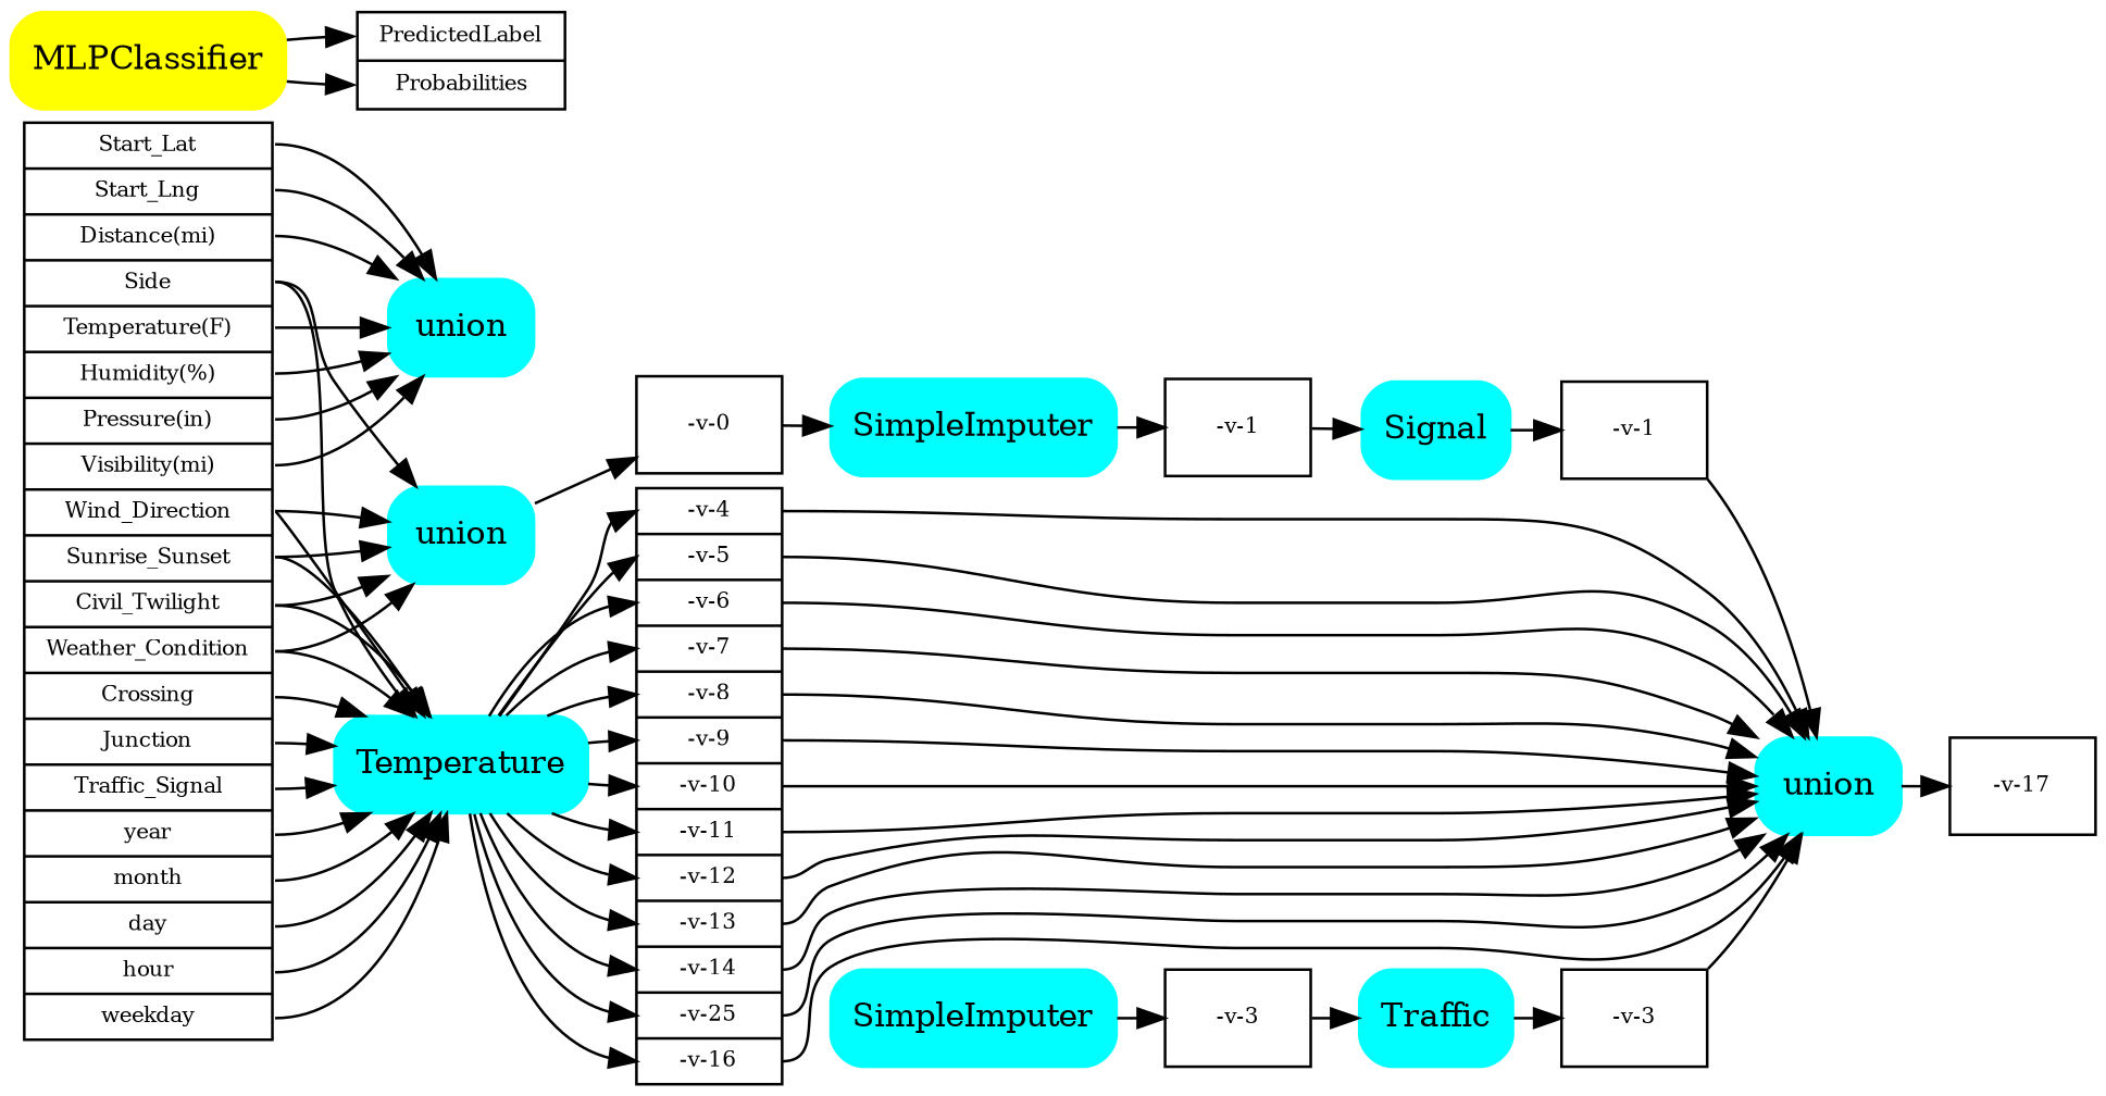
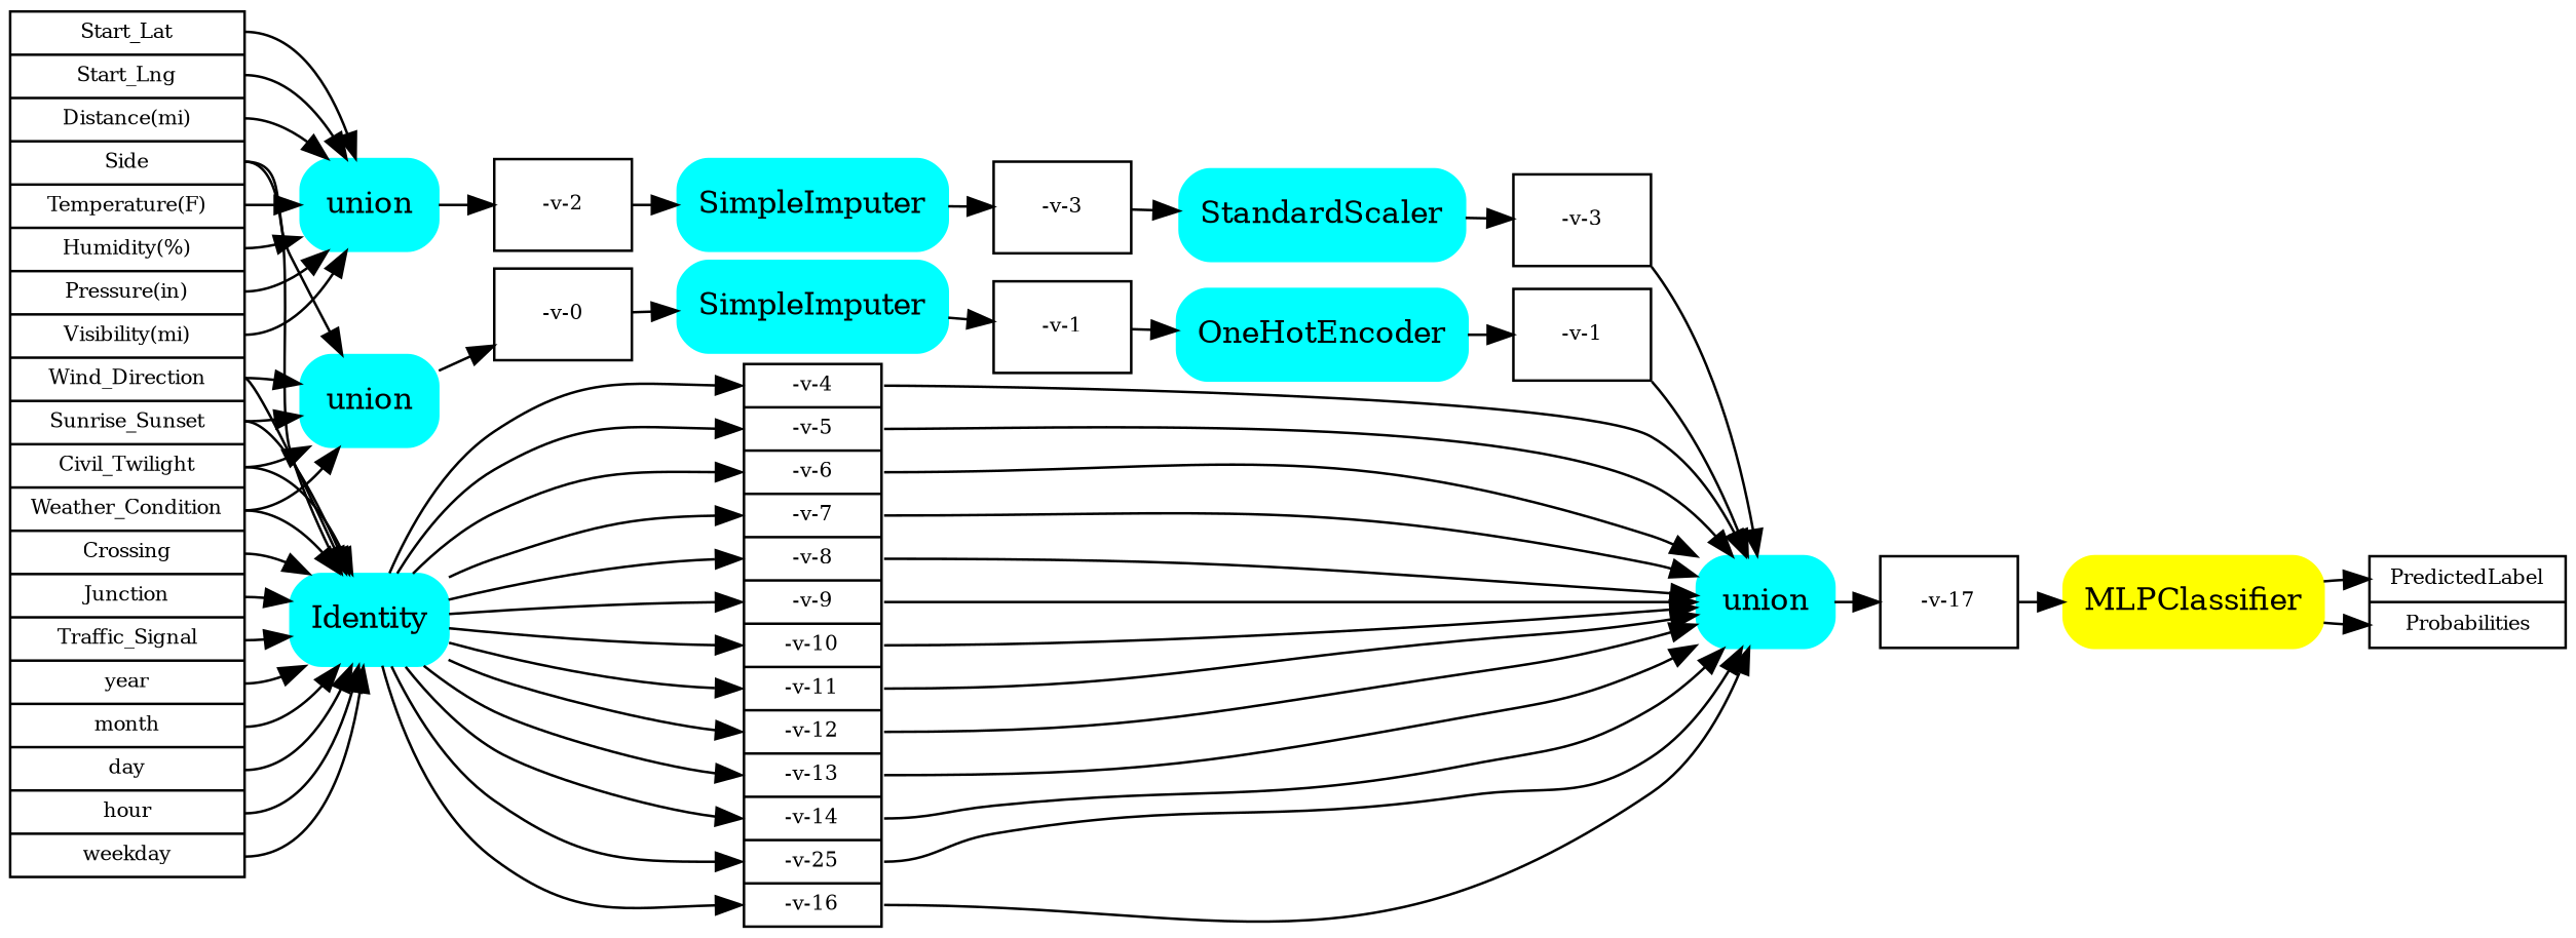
  digraph {
    nodesep=0.05
    rankdir=LR
    ranksep=0.25
    node [fontsize=8 shape=record]
    n1 [label="<f0> Start_Lat|<f1> Start_Lng|<f2> Distance(mi)|<f3> Side|<f4> Temperature(F)|<f5> Humidity(%)|<f6> Pressure(in)|<f7> Visibility(mi)|<f8> Wind_Direction|<f9> Sunrise_Sunset|<f10> Civil_Twilight|<f11> Weather_Condition|<f12> Crossing|<f13> Junction|<f14> Traffic_Signal|<f15> year|<f16> month|<f17> day|<f18> hour|<f19> weekday"]
    n2 [color=cyan fontsize=12 label=union shape=box style="filled,rounded"]
    n3 [color=cyan fontsize=12 label=union shape=box style="filled,rounded"]
-   n4 [color=cyan fontsize=12 label=Temperature shape=box style="filled,rounded"]
+   n4 [color=cyan fontsize=12 label=Identity shape=box style="filled,rounded"]
    n5 [label="<f0> -v-0"]
+   n6 [label="<f0> -v-2"]
    n7 [label="<f0> -v-4|<f1> -v-5|<f2> -v-6|<f3> -v-7|<f4> -v-8|<f5> -v-9|<f6> -v-10|<f7> -v-11|<f8> -v-12|<f9> -v-13|<f10> -v-14|<f11> -v-25|<f12> -v-16"]
    n8 [color=cyan fontsize=12 label=SimpleImputer shape=box style="filled,rounded"]
    n9 [label="<f0> -v-1"]
-   n10 [color=cyan fontsize=12 label=Signal shape=box style="filled,rounded"]
+   n10 [color=cyan fontsize=12 label=OneHotEncoder shape=box style="filled,rounded"]
    n11 [label="<f0> -v-1"]
    n12 [color=cyan fontsize=12 label=union shape=box style="filled,rounded"]
    n13 [label="<f0> -v-17"]
    n14 [color=cyan fontsize=12 label=SimpleImputer shape=box style="filled,rounded"]
    n15 [label="<f0> -v-3"]
-   n16 [color=cyan fontsize=12 label=Traffic shape=box style="filled,rounded"]
+   n16 [color=cyan fontsize=12 label=StandardScaler shape=box style="filled,rounded"]
    n17 [label="<f0> -v-3"]
    n18 [color=yellow fontsize=12 label=MLPClassifier shape=box style="filled,rounded"]
    n19 [label="<f0> PredictedLabel|<f1> Probabilities"]
    n1 -> n2 [tailport=f3]
    n1 -> n2 [tailport=f8]
    n1 -> n2 [tailport=f9]
    n1 -> n2 [tailport=f10]
    n1 -> n2 [tailport=f11]
    n1 -> n3 [tailport=f0]
    n1 -> n3 [tailport=f1]
    n1 -> n3 [tailport=f2]
    n1 -> n3 [tailport=f4]
    n1 -> n3 [tailport=f5]
    n1 -> n3 [tailport=f6]
    n1 -> n3 [tailport=f7]
    n1 -> n4 [tailport=f3]
    n1 -> n4 [tailport=f8]
    n1 -> n4 [tailport=f9]
    n1 -> n4 [tailport=f10]
    n1 -> n4 [tailport=f11]
    n1 -> n4 [tailport=f12]
    n1 -> n4 [tailport=f13]
    n1 -> n4 [tailport=f14]
    n1 -> n4 [tailport=f15]
    n1 -> n4 [tailport=f16]
    n1 -> n4 [tailport=f17]
    n1 -> n4 [tailport=f18]
    n1 -> n4 [tailport=f19]
    n2 -> n5 [headport=f0]
+   n3 -> n6 [headport=f0]
    n4 -> n7 [headport=f0]
    n4 -> n7 [headport=f1]
    n4 -> n7 [headport=f2]
    n4 -> n7 [headport=f3]
    n4 -> n7 [headport=f4]
    n4 -> n7 [headport=f5]
    n4 -> n7 [headport=f6]
    n4 -> n7 [headport=f7]
    n4 -> n7 [headport=f8]
    n4 -> n7 [headport=f9]
    n4 -> n7 [headport=f10]
    n4 -> n7 [headport=f11]
    n4 -> n7 [headport=f12]
    n5 -> n8 [tailport=f0]
+   n6 -> n14 [tailport=f0]
    n7 -> n12 [tailport=f0]
    n7 -> n12 [tailport=f1]
    n7 -> n12 [tailport=f2]
    n7 -> n12 [tailport=f3]
    n7 -> n12 [tailport=f4]
    n7 -> n12 [tailport=f5]
    n7 -> n12 [tailport=f6]
    n7 -> n12 [tailport=f7]
    n7 -> n12 [tailport=f8]
    n7 -> n12 [tailport=f9]
    n7 -> n12 [tailport=f10]
    n7 -> n12 [tailport=f11]
    n7 -> n12 [tailport=f12]
    n8 -> n9 [headport=f0]
    n9 -> n10 [tailport=f0]
    n10 -> n11 [headport=f0]
    n11 -> n12 [tailport=f0]
    n12 -> n13 [headport=f0]
+   n13 -> n18 [tailport=f0]
    n14 -> n15 [headport=f0]
    n15 -> n16 [tailport=f0]
    n16 -> n17 [headport=f0]
    n17 -> n12 [tailport=f0]
    n18 -> n19 [headport=f0]
    n18 -> n19 [headport=f1]
  }
